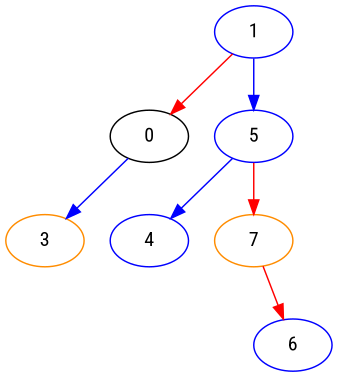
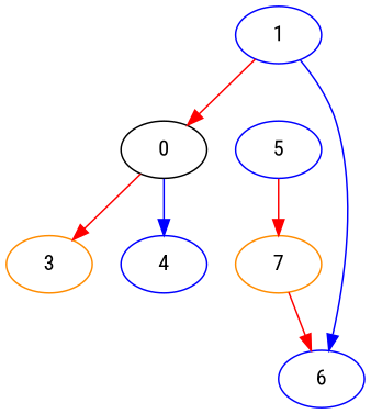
  digraph {
    fontname="Roboto Condensed"
    node [color=blue fontname="Roboto Condensed"]
    edge [color=red fontname="Roboto Condensed"]
    n1 [color=darkorange label=3]
    n2 [color=black label=0]
    n3 [label=4]
    n4 [label=1]
    n5 [label=5]
    n6 [color=darkorange label=7]
    n7 [label=6]
-   n2 -> n1 [color=blue]
-   n5 -> n3 [color=blue]
+   n2 -> n1
+   n2 -> n3 [color=blue]
    n4 -> n2
-   n4 -> n5 [color=blue]
+   n4 -> n7 [color=blue]
    n5 -> n6
    n6 -> n7
  }
